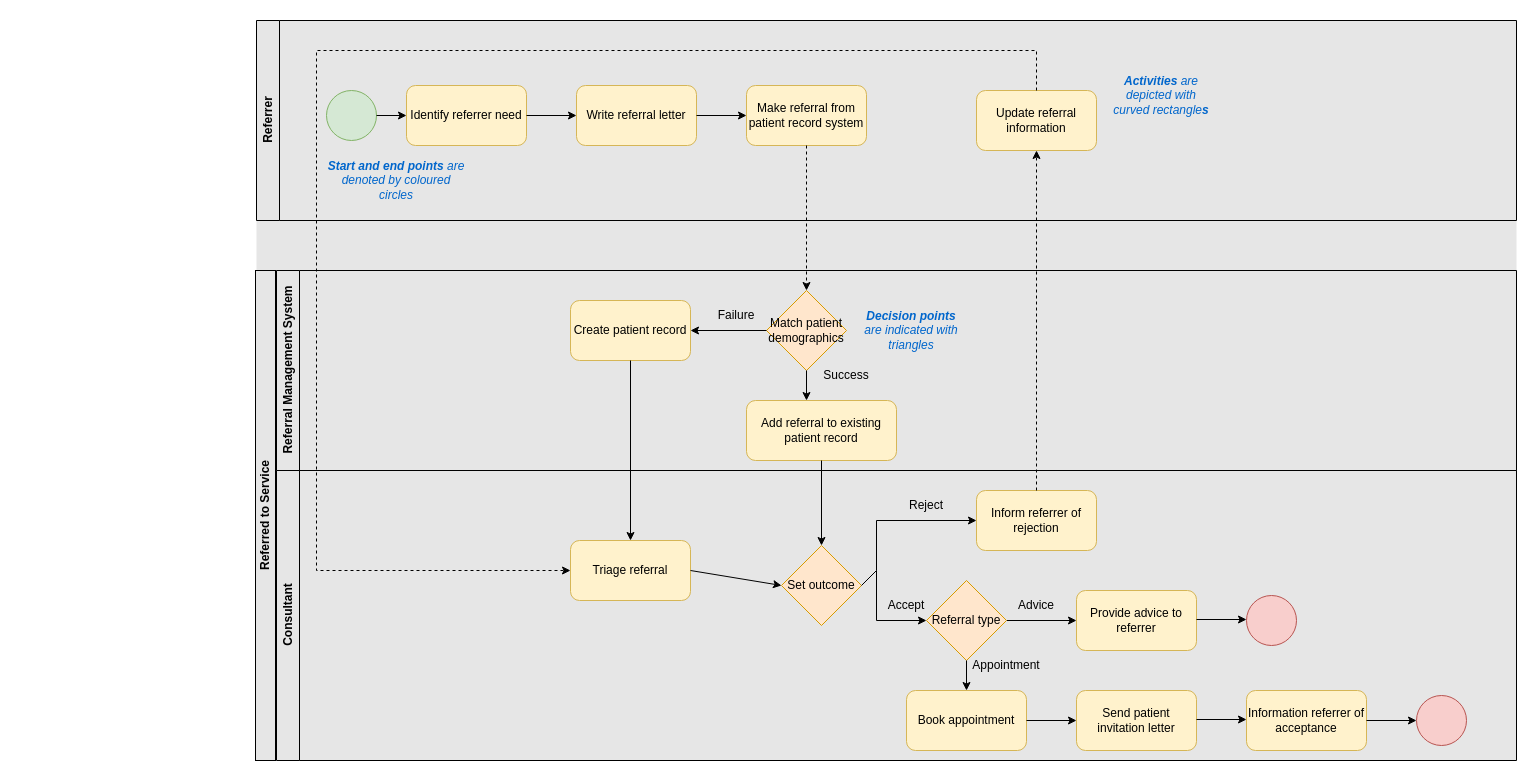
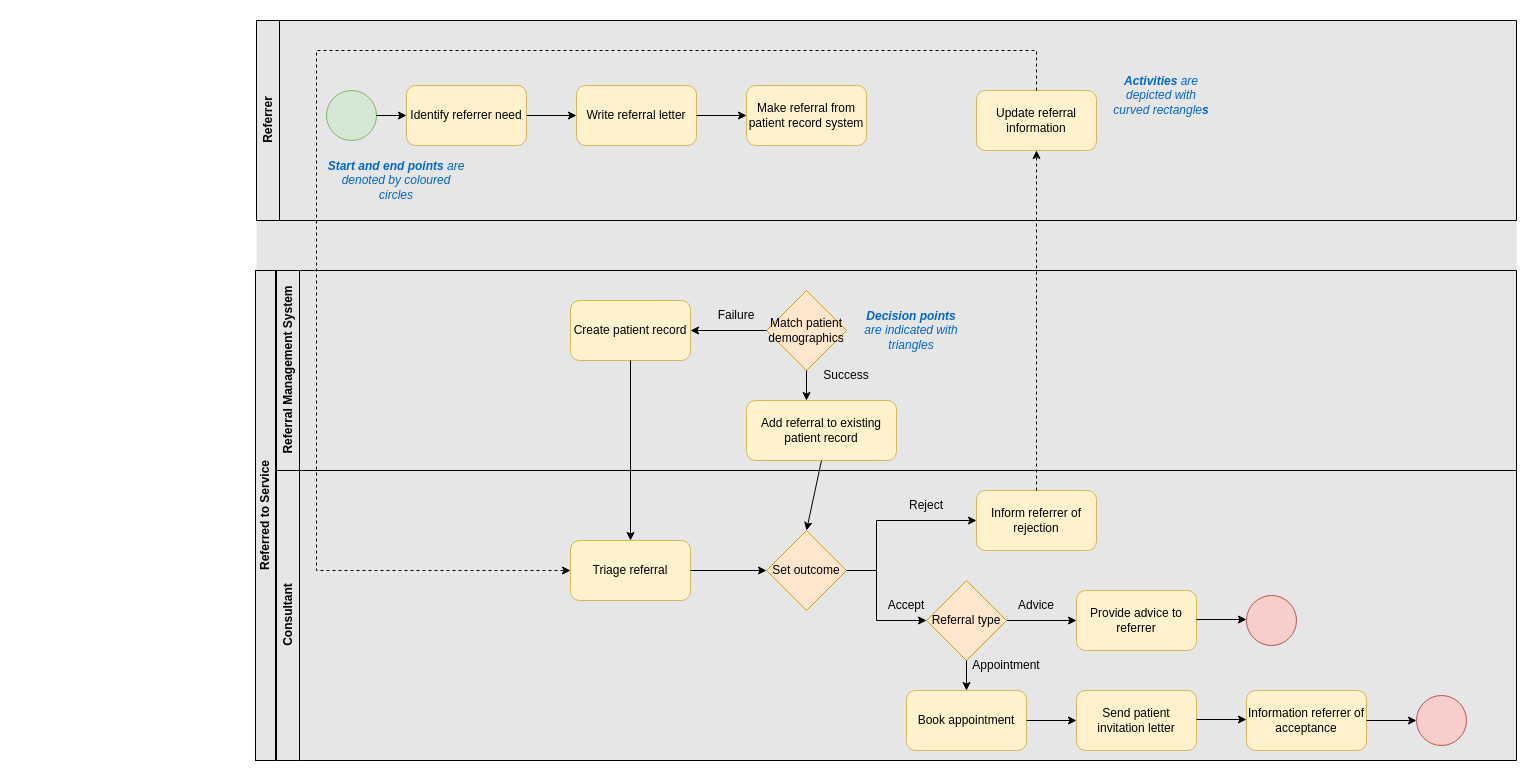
  <mxCell id="0" />
  <mxCell id="1" parent="0" />
  <mxCell id="2" value="" style="rounded=0;whiteSpace=wrap;html=1;fillColor=#E6E6E6;strokeColor=none;" vertex="1" parent="1"><mxGeometry x="256" y="20" width="1260" height="740" as="geometry" /></mxCell>
  <mxCell id="3" value="Referrer" style="swimlane;horizontal=0;whiteSpace=wrap;html=1;fontStyle=1;fillColor=#E6E6E6;strokeColor=#000000;" vertex="1" parent="1"><mxGeometry x="256" y="20" width="1260" height="200" as="geometry" /></mxCell>
  <mxCell id="4" value="" style="ellipse;whiteSpace=wrap;html=1;aspect=fixed;fillColor=#d5e8d4;strokeColor=#82b366;" vertex="1" parent="3"><mxGeometry x="70" y="70" width="50" height="50" as="geometry" /></mxCell>
  <mxCell id="5" value="" style="endArrow=classic;html=1;rounded=0;exitX=1;exitY=0.5;exitDx=0;exitDy=0;" edge="1" parent="3" source="4"><mxGeometry width="50" height="50" relative="1" as="geometry"><mxPoint x="240" y="100" as="sourcePoint" /><mxPoint x="150" y="95" as="targetPoint" /></mxGeometry></mxCell>
  <mxCell id="6" value="Identify referrer need" style="rounded=1;whiteSpace=wrap;html=1;fillColor=#fff2cc;strokeColor=#d6b656;" vertex="1" parent="3"><mxGeometry x="150" y="65" width="120" height="60" as="geometry" /></mxCell>
  <mxCell id="7" value="Write referral letter" style="rounded=1;whiteSpace=wrap;html=1;fillColor=#fff2cc;strokeColor=#d6b656;" vertex="1" parent="3"><mxGeometry x="320" y="65" width="120" height="60" as="geometry" /></mxCell>
  <mxCell id="8" value="" style="endArrow=classic;html=1;rounded=0;exitX=1;exitY=0.5;exitDx=0;exitDy=0;" edge="1" parent="3" source="6" target="7"><mxGeometry width="50" height="50" relative="1" as="geometry"><mxPoint x="410" y="60" as="sourcePoint" /><mxPoint x="460" y="10" as="targetPoint" /></mxGeometry></mxCell>
  <mxCell id="9" value="Make referral from patient record system" style="rounded=1;whiteSpace=wrap;html=1;fillColor=#fff2cc;strokeColor=#d6b656;" vertex="1" parent="3"><mxGeometry x="490" y="65" width="120" height="60" as="geometry" /></mxCell>
  <mxCell id="10" value="" style="endArrow=classic;html=1;rounded=0;exitX=1;exitY=0.5;exitDx=0;exitDy=0;entryX=0;entryY=0.5;entryDx=0;entryDy=0;" edge="1" parent="3" source="7" target="9"><mxGeometry width="50" height="50" relative="1" as="geometry"><mxPoint x="470" y="160" as="sourcePoint" /><mxPoint x="520" y="110" as="targetPoint" /></mxGeometry></mxCell>
  <mxCell id="11" value="Update referral information" style="rounded=1;whiteSpace=wrap;html=1;fillColor=#fff2cc;strokeColor=#d6b656;" vertex="1" parent="3"><mxGeometry x="720" y="70" width="120" height="60" as="geometry" /></mxCell>
  <mxCell id="12" value="&lt;i&gt;&lt;b&gt;Start and end points&lt;/b&gt; are denoted by coloured circles&lt;/i&gt;" style="text;html=1;strokeColor=none;fillColor=none;align=center;verticalAlign=middle;whiteSpace=wrap;rounded=0;fontColor=#0066CC;" vertex="1" parent="3"><mxGeometry x="70" y="150" width="140" height="20" as="geometry" /></mxCell>
  <mxCell id="13" value="&lt;i style=&quot;&quot;&gt;&lt;b&gt;Activities&lt;/b&gt; are depicted with curved rectangle&lt;b&gt;s&lt;/b&gt;&lt;/i&gt;" style="text;html=1;strokeColor=none;fillColor=none;align=center;verticalAlign=middle;whiteSpace=wrap;rounded=0;fontColor=#0066CC;" vertex="1" parent="3"><mxGeometry x="850" y="65" width="110" height="20" as="geometry" /></mxCell>
  <mxCell id="14" value="Referral Management System" style="swimlane;horizontal=0;whiteSpace=wrap;html=1;fontStyle=1;fillColor=#E6E6E6;strokeColor=#000000;" vertex="1" parent="1"><mxGeometry x="276" y="270" width="1240" height="200" as="geometry" /></mxCell>
  <mxCell id="15" value="Match patient demographics" style="rhombus;whiteSpace=wrap;html=1;fillColor=#ffe6cc;strokeColor=#d79b00;" vertex="1" parent="14"><mxGeometry x="490" y="20" width="80" height="80" as="geometry" /></mxCell>
  <mxCell id="16" value="Create patient record" style="rounded=1;whiteSpace=wrap;html=1;fillColor=#fff2cc;strokeColor=#d6b656;" vertex="1" parent="14"><mxGeometry x="294" y="30" width="120" height="60" as="geometry" /></mxCell>
  <mxCell id="17" value="" style="endArrow=classic;html=1;rounded=0;entryX=1;entryY=0.5;entryDx=0;entryDy=0;exitX=0;exitY=0.5;exitDx=0;exitDy=0;" edge="1" parent="14" source="15" target="16"><mxGeometry width="50" height="50" relative="1" as="geometry"><mxPoint x="650" y="30" as="sourcePoint" /><mxPoint x="700" y="-20" as="targetPoint" /></mxGeometry></mxCell>
  <mxCell id="18" value="Add referral to existing patient record" style="rounded=1;whiteSpace=wrap;html=1;fillColor=#fff2cc;strokeColor=#d6b656;" vertex="1" parent="14"><mxGeometry x="470" y="130" width="150" height="60" as="geometry" /></mxCell>
  <mxCell id="19" value="" style="endArrow=classic;html=1;rounded=0;exitX=0.5;exitY=1;exitDx=0;exitDy=0;" edge="1" parent="14" source="15"><mxGeometry width="50" height="50" relative="1" as="geometry"><mxPoint x="630" y="110" as="sourcePoint" /><mxPoint x="530" y="130" as="targetPoint" /></mxGeometry></mxCell>
  <mxCell id="20" value="Failure" style="text;html=1;strokeColor=none;fillColor=none;align=center;verticalAlign=middle;whiteSpace=wrap;rounded=0;" vertex="1" parent="14"><mxGeometry x="430" y="30" width="60" height="30" as="geometry" /></mxCell>
  <mxCell id="21" value="Success" style="text;html=1;strokeColor=none;fillColor=none;align=center;verticalAlign=middle;whiteSpace=wrap;rounded=0;" vertex="1" parent="14"><mxGeometry x="540" y="90" width="60" height="30" as="geometry" /></mxCell>
  <mxCell id="22" value="&lt;i style=&quot;&quot;&gt;&lt;b&gt;Decision points &lt;/b&gt;are indicated with triangles&lt;/i&gt;" style="text;html=1;strokeColor=none;fillColor=none;align=center;verticalAlign=middle;whiteSpace=wrap;rounded=0;fontColor=#0066CC;" vertex="1" parent="14"><mxGeometry x="580" y="50" width="110" height="20" as="geometry" /></mxCell>
  <mxCell id="23" value="Consultant" style="swimlane;horizontal=0;whiteSpace=wrap;html=1;fontStyle=1;fillColor=#E6E6E6;strokeColor=#000000;" vertex="1" parent="1"><mxGeometry x="276" y="470" width="1240" height="290" as="geometry" /></mxCell>
  <mxCell id="24" value="" style="endArrow=classic;html=1;rounded=0;exitX=0.5;exitY=1;exitDx=0;exitDy=0;" edge="1" parent="23" source="16"><mxGeometry width="50" height="50" relative="1" as="geometry"><mxPoint x="460" y="80" as="sourcePoint" /><mxPoint x="354" y="70" as="targetPoint" /></mxGeometry></mxCell>
  <mxCell id="25" value="Triage referral" style="rounded=1;whiteSpace=wrap;html=1;fillColor=#fff2cc;strokeColor=#d6b656;" vertex="1" parent="23"><mxGeometry x="294" y="70" width="120" height="60" as="geometry" /></mxCell>
- <mxCell id="26" value="Set outcome" style="rhombus;whiteSpace=wrap;html=1;fillColor=#ffe6cc;strokeColor=#d79b00;" vertex="1" parent="23"><mxGeometry x="505" y="75" width="80" height="80" as="geometry" /></mxCell>
+ <mxCell id="26" value="Set outcome" style="rhombus;whiteSpace=wrap;html=1;fillColor=#ffe6cc;strokeColor=#d79b00;" vertex="1" parent="23"><mxGeometry x="490" y="60" width="80" height="80" as="geometry" /></mxCell>
  <mxCell id="27" value="" style="endArrow=classic;html=1;rounded=0;exitX=1;exitY=0.5;exitDx=0;exitDy=0;entryX=0;entryY=0.5;entryDx=0;entryDy=0;" edge="1" parent="23" source="25" target="26"><mxGeometry width="50" height="50" relative="1" as="geometry"><mxPoint x="550" y="80" as="sourcePoint" /><mxPoint x="600" y="30" as="targetPoint" /></mxGeometry></mxCell>
  <mxCell id="28" value="Inform referrer of rejection" style="rounded=1;whiteSpace=wrap;html=1;fillColor=#fff2cc;strokeColor=#d6b656;" vertex="1" parent="23"><mxGeometry x="700" y="20" width="120" height="60" as="geometry" /></mxCell>
  <mxCell id="29" value="" style="endArrow=classic;html=1;rounded=0;exitX=1;exitY=0.5;exitDx=0;exitDy=0;entryX=0;entryY=0.5;entryDx=0;entryDy=0;" edge="1" parent="23" source="26" target="28"><mxGeometry width="50" height="50" relative="1" as="geometry"><mxPoint x="570" y="90" as="sourcePoint" /><mxPoint x="620" y="40" as="targetPoint" /><Array as="points"><mxPoint x="600" y="100" /><mxPoint x="600" y="50" /></Array></mxGeometry></mxCell>
  <mxCell id="30" value="" style="endArrow=classic;html=1;rounded=0;entryX=0;entryY=0.5;entryDx=0;entryDy=0;" edge="1" parent="23"><mxGeometry width="50" height="50" relative="1" as="geometry"><mxPoint x="600" y="100" as="sourcePoint" /><mxPoint x="650" y="150" as="targetPoint" /><Array as="points"><mxPoint x="600" y="150" /></Array></mxGeometry></mxCell>
  <mxCell id="31" value="" style="edgeStyle=orthogonalEdgeStyle;rounded=0;orthogonalLoop=1;jettySize=auto;html=1;" edge="1" parent="23" source="32" target="33"><mxGeometry relative="1" as="geometry" /></mxCell>
  <mxCell id="32" value="Referral type" style="rhombus;whiteSpace=wrap;html=1;fillColor=#ffe6cc;strokeColor=#d79b00;" vertex="1" parent="23"><mxGeometry x="650" y="110" width="80" height="80" as="geometry" /></mxCell>
  <mxCell id="33" value="Provide advice to referrer" style="rounded=1;whiteSpace=wrap;html=1;fillColor=#fff2cc;strokeColor=#d6b656;" vertex="1" parent="23"><mxGeometry x="800" y="120" width="120" height="60" as="geometry" /></mxCell>
  <mxCell id="34" value="Book appointment" style="rounded=1;whiteSpace=wrap;html=1;fillColor=#fff2cc;strokeColor=#d6b656;" vertex="1" parent="23"><mxGeometry x="630" y="220" width="120" height="60" as="geometry" /></mxCell>
  <mxCell id="35" value="" style="endArrow=classic;html=1;rounded=0;exitX=0.5;exitY=1;exitDx=0;exitDy=0;entryX=0.5;entryY=0;entryDx=0;entryDy=0;" edge="1" parent="23" source="32" target="34"><mxGeometry width="50" height="50" relative="1" as="geometry"><mxPoint x="720" y="210" as="sourcePoint" /><mxPoint x="770" y="160" as="targetPoint" /></mxGeometry></mxCell>
  <mxCell id="36" value="Send patient invitation letter" style="rounded=1;whiteSpace=wrap;html=1;fillColor=#fff2cc;strokeColor=#d6b656;" vertex="1" parent="23"><mxGeometry x="800" y="220" width="120" height="60" as="geometry" /></mxCell>
  <mxCell id="37" value="" style="ellipse;whiteSpace=wrap;html=1;aspect=fixed;fillColor=#f8cecc;strokeColor=#b85450;" vertex="1" parent="23"><mxGeometry x="1140" y="225" width="50" height="50" as="geometry" /></mxCell>
  <mxCell id="38" value="" style="endArrow=classic;html=1;rounded=0;exitX=1;exitY=0.5;exitDx=0;exitDy=0;entryX=0;entryY=0.5;entryDx=0;entryDy=0;" edge="1" parent="23" source="34" target="36"><mxGeometry width="50" height="50" relative="1" as="geometry"><mxPoint x="760" y="240" as="sourcePoint" /><mxPoint x="810" y="190" as="targetPoint" /></mxGeometry></mxCell>
  <mxCell id="39" value="" style="endArrow=classic;html=1;rounded=0;exitX=1;exitY=0.5;exitDx=0;exitDy=0;entryX=0;entryY=0.5;entryDx=0;entryDy=0;" edge="1" parent="23"><mxGeometry width="50" height="50" relative="1" as="geometry"><mxPoint x="920" y="249" as="sourcePoint" /><mxPoint x="970" y="249" as="targetPoint" /></mxGeometry></mxCell>
  <mxCell id="40" value="" style="ellipse;whiteSpace=wrap;html=1;aspect=fixed;fillColor=#f8cecc;strokeColor=#b85450;" vertex="1" parent="23"><mxGeometry x="970" y="125" width="50" height="50" as="geometry" /></mxCell>
  <mxCell id="41" value="" style="endArrow=classic;html=1;rounded=0;exitX=1;exitY=0.5;exitDx=0;exitDy=0;entryX=0;entryY=0.5;entryDx=0;entryDy=0;" edge="1" parent="23"><mxGeometry width="50" height="50" relative="1" as="geometry"><mxPoint x="920" y="149" as="sourcePoint" /><mxPoint x="970" y="149" as="targetPoint" /></mxGeometry></mxCell>
  <mxCell id="42" value="Reject" style="text;html=1;strokeColor=none;fillColor=none;align=center;verticalAlign=middle;whiteSpace=wrap;rounded=0;" vertex="1" parent="23"><mxGeometry x="620" y="20" width="60" height="30" as="geometry" /></mxCell>
  <mxCell id="43" value="Accept" style="text;html=1;strokeColor=none;fillColor=none;align=center;verticalAlign=middle;whiteSpace=wrap;rounded=0;" vertex="1" parent="23"><mxGeometry x="600" y="120" width="60" height="30" as="geometry" /></mxCell>
  <mxCell id="44" value="Information referrer of acceptance" style="rounded=1;whiteSpace=wrap;html=1;fillColor=#fff2cc;strokeColor=#d6b656;" vertex="1" parent="23"><mxGeometry x="970" y="220" width="120" height="60" as="geometry" /></mxCell>
  <mxCell id="45" value="" style="endArrow=classic;html=1;rounded=0;exitX=1;exitY=0.5;exitDx=0;exitDy=0;entryX=0;entryY=0.5;entryDx=0;entryDy=0;" edge="1" parent="23" source="44" target="37"><mxGeometry width="50" height="50" relative="1" as="geometry"><mxPoint x="1180" y="200" as="sourcePoint" /><mxPoint x="1230" y="150" as="targetPoint" /></mxGeometry></mxCell>
  <mxCell id="46" value="Advice" style="text;html=1;strokeColor=none;fillColor=none;align=center;verticalAlign=middle;whiteSpace=wrap;rounded=0;" vertex="1" parent="23"><mxGeometry x="730" y="120" width="60" height="30" as="geometry" /></mxCell>
  <mxCell id="47" value="&lt;span&gt;Referred to Service&lt;/span&gt;" style="rounded=0;whiteSpace=wrap;html=1;rotation=-90;fontStyle=1;fillColor=#E6E6E6;strokeColor=#000000;" vertex="1" parent="1"><mxGeometry x="20" y="505" width="490" height="20" as="geometry" /></mxCell>
- <mxCell id="48" value="" style="endArrow=classic;html=1;rounded=0;exitX=0.5;exitY=1;exitDx=0;exitDy=0;entryX=0.5;entryY=0;entryDx=0;entryDy=0;dashed=1;" edge="1" parent="1" source="9" target="15"><mxGeometry width="50" height="50" relative="1" as="geometry"><mxPoint x="916" y="350" as="sourcePoint" /><mxPoint x="846" y="270" as="targetPoint" /></mxGeometry></mxCell>
  <mxCell id="49" value="" style="endArrow=classic;html=1;rounded=0;exitX=0.5;exitY=1;exitDx=0;exitDy=0;entryX=0.5;entryY=0;entryDx=0;entryDy=0;" edge="1" parent="1" source="18" target="26"><mxGeometry width="50" height="50" relative="1" as="geometry"><mxPoint x="916" y="550" as="sourcePoint" /><mxPoint x="966" y="500" as="targetPoint" /></mxGeometry></mxCell>
  <mxCell id="50" value="" style="endArrow=classic;html=1;rounded=0;exitX=0.5;exitY=0;exitDx=0;exitDy=0;entryX=0;entryY=0.5;entryDx=0;entryDy=0;dashed=1;" edge="1" parent="1" source="11" target="25"><mxGeometry width="50" height="50" relative="1" as="geometry"><mxPoint x="916" y="115" as="sourcePoint" /><mxPoint x="486" y="330" as="targetPoint" /><Array as="points"><mxPoint x="1036" y="50" /><mxPoint x="316" y="50" /><mxPoint x="316" y="570" /><mxPoint x="476" y="570" /></Array></mxGeometry></mxCell>
  <mxCell id="51" value="" style="endArrow=classic;html=1;rounded=0;exitX=0.5;exitY=0;exitDx=0;exitDy=0;entryX=0.5;entryY=1;entryDx=0;entryDy=0;dashed=1;" edge="1" parent="1" source="28" target="11"><mxGeometry width="50" height="50" relative="1" as="geometry"><mxPoint x="976" y="340" as="sourcePoint" /><mxPoint x="1026" y="290" as="targetPoint" /></mxGeometry></mxCell>
  <mxCell id="52" value="Appointment" style="text;html=1;strokeColor=none;fillColor=none;align=center;verticalAlign=middle;whiteSpace=wrap;rounded=0;" vertex="1" parent="1"><mxGeometry x="976" y="650" width="60" height="30" as="geometry" /></mxCell>
